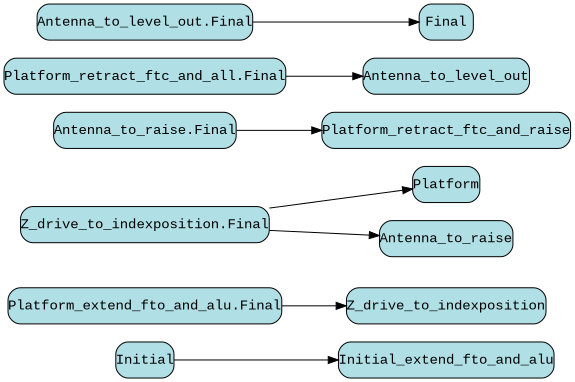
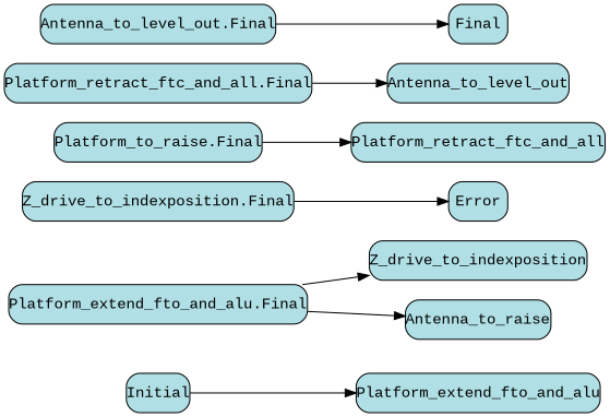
  digraph {
    fontname="Liberation Mono"
    rankdir=LR
    node [fillcolor=PowderBlue fontname="Liberation Mono" fontsize=14 margin=0 shape=box style="rounded,filled"]
    edge [fontcolor=Indigo fontname="Liberation Mono" fontsize=12]
    Initial
-   Platform_extend_fto_and_alu [label=Initial_extend_fto_and_alu]
+   Platform_extend_fto_and_alu
    "Platform_extend_fto_and_alu.Final"
    Z_drive_to_indexposition
    "Z_drive_to_indexposition.Final"
-   Error [label=Platform]
+   Error
    Antenna_to_raise
-   "Antenna_to_raise.Final"
-   Platform_retract_ftc_and_all [label=Platform_retract_ftc_and_raise]
+   "Antenna_to_raise.Final" [label="Platform_to_raise.Final"]
+   Platform_retract_ftc_and_all
    "Platform_retract_ftc_and_all.Final"
    Antenna_to_level_out
    "Antenna_to_level_out.Final"
    Final
    Initial -> Platform_extend_fto_and_alu
    "Platform_extend_fto_and_alu.Final" -> Z_drive_to_indexposition
    "Z_drive_to_indexposition.Final" -> Error
-   "Z_drive_to_indexposition.Final" -> Antenna_to_raise
+   "Platform_extend_fto_and_alu.Final" -> Antenna_to_raise
    "Antenna_to_raise.Final" -> Platform_retract_ftc_and_all
    "Platform_retract_ftc_and_all.Final" -> Antenna_to_level_out
    "Antenna_to_level_out.Final" -> Final
  }
